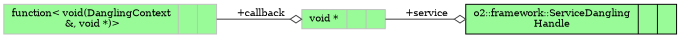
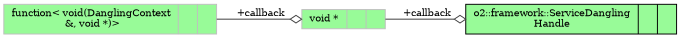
  digraph {
    fontname="DejaVu Serif"
    rankdir=LR
    node [color=grey75 fillcolor=palegreen fontname="DejaVu Serif" fontsize=10 shape=record style=filled]
    edge [arrowhead=odiamond color=grey25 fontname="DejaVu Serif" fontsize=10 labelfontname=Helvetica labelfontsize=10 style=solid]
    n1 [color=black fontcolor=black height=0.2 label="{o2::framework::ServiceDangling\lHandle\n||}" width=0.4]
    n2 [height=0.2 label="{void *\n||}" width=0.4]
    n3 [height=0.2 label="{function\< void(DanglingContext\l &, void *)\>\n||}" width=0.4]
-   n2 -> n1 [label=" +service"]
+   n2 -> n1 [label=" +callback"]
    n3 -> n2 [label=" +callback"]
  }
